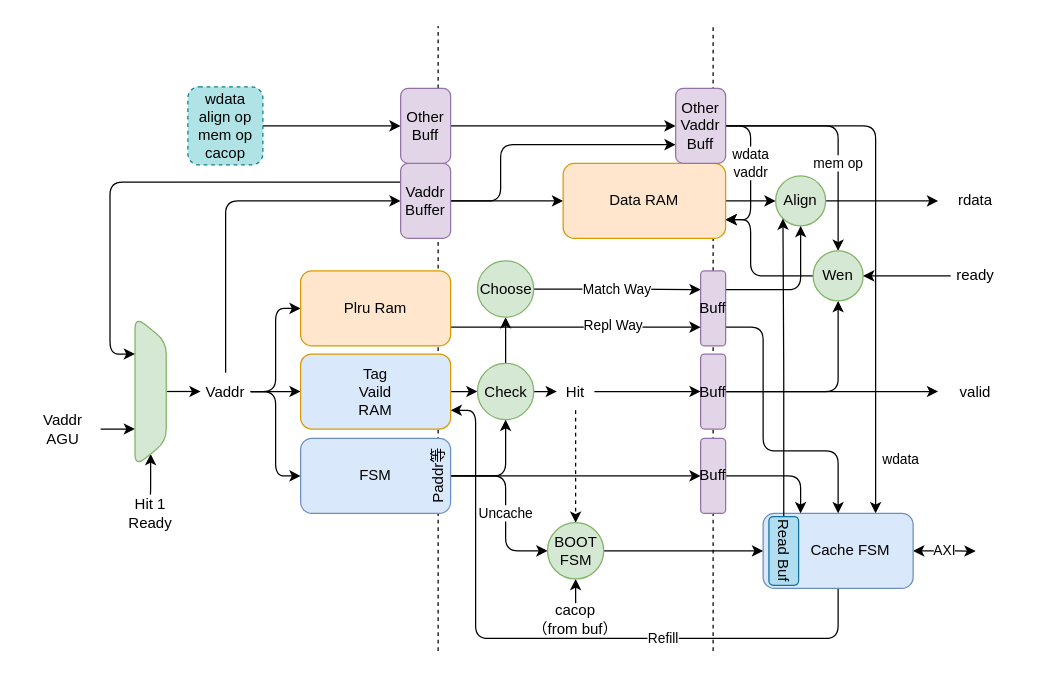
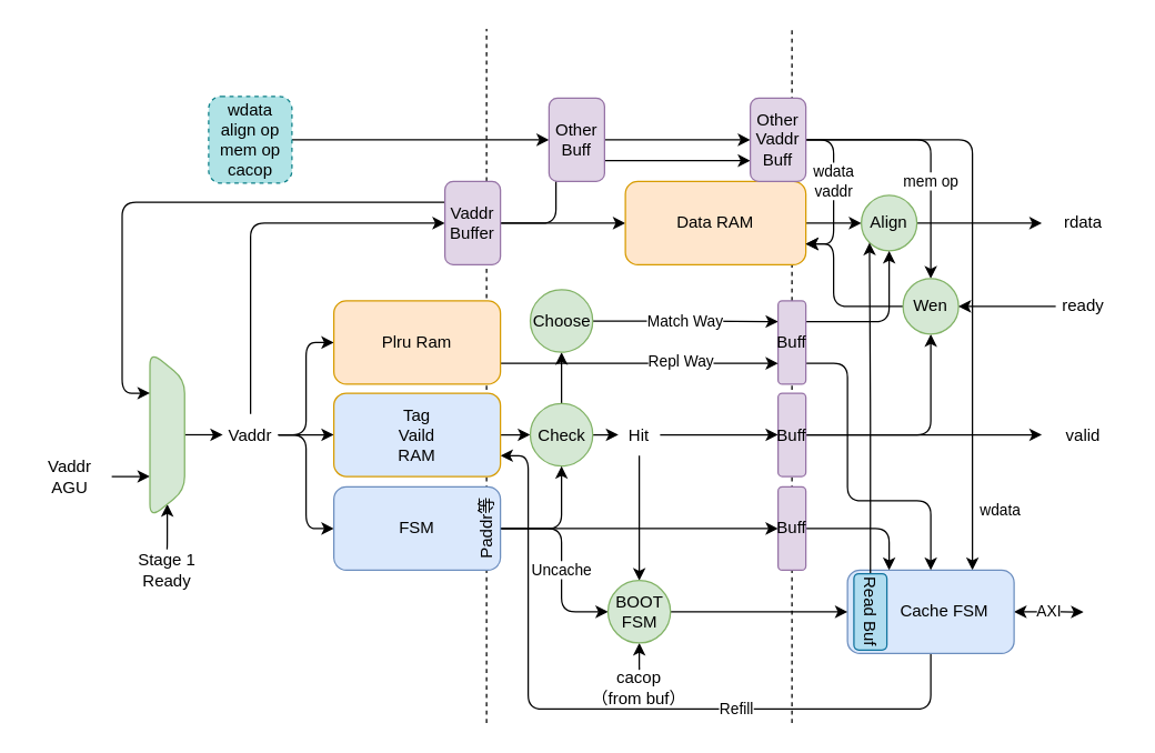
  <mxCell id="0" />
  <mxCell id="1" parent="0" />
  <mxCell id="2" style="edgeStyle=orthogonalEdgeStyle;rounded=1;orthogonalLoop=1;jettySize=auto;html=1;exitX=1;exitY=0.5;exitDx=0;exitDy=0;entryX=0;entryY=0.5;entryDx=0;entryDy=0;" parent="1" source="6" target="58" edge="1"><mxGeometry relative="1" as="geometry"><mxPoint x="210" y="430" as="targetPoint" /></mxGeometry></mxCell>
  <mxCell id="3" style="edgeStyle=orthogonalEdgeStyle;rounded=1;orthogonalLoop=1;jettySize=auto;html=1;exitX=1;exitY=0.5;exitDx=0;exitDy=0;entryX=0;entryY=0.5;entryDx=0;entryDy=0;" parent="1" source="6" target="59" edge="1"><mxGeometry relative="1" as="geometry"><mxPoint x="210" y="150" as="targetPoint" /></mxGeometry></mxCell>
  <mxCell id="4" style="edgeStyle=orthogonalEdgeStyle;rounded=1;orthogonalLoop=1;jettySize=auto;html=1;exitX=0.5;exitY=0;exitDx=0;exitDy=0;entryX=0;entryY=0.5;entryDx=0;entryDy=0;" parent="1" source="6" target="53" edge="1"><mxGeometry relative="1" as="geometry" /></mxCell>
  <mxCell id="5" style="edgeStyle=orthogonalEdgeStyle;rounded=1;orthogonalLoop=1;jettySize=auto;html=1;exitX=1;exitY=0.5;exitDx=0;exitDy=0;entryX=0;entryY=0.5;entryDx=0;entryDy=0;" parent="1" source="6" target="61" edge="1"><mxGeometry relative="1" as="geometry"><mxPoint x="230" y="240" as="targetPoint" /></mxGeometry></mxCell>
  <mxCell id="6" value="Vaddr" style="text;html=1;align=center;verticalAlign=middle;whiteSpace=wrap;rounded=1;" parent="1" vertex="1"><mxGeometry x="160" y="297.5" width="40" height="30" as="geometry" /></mxCell>
  <mxCell id="7" style="edgeStyle=orthogonalEdgeStyle;rounded=1;orthogonalLoop=1;jettySize=auto;html=1;exitX=1;exitY=0.5;exitDx=0;exitDy=0;" parent="1" source="59" target="14" edge="1"><mxGeometry relative="1" as="geometry"><mxPoint x="420" y="312.5" as="targetPoint" /></mxGeometry></mxCell>
  <mxCell id="8" style="edgeStyle=orthogonalEdgeStyle;rounded=1;orthogonalLoop=1;jettySize=auto;html=1;exitX=0.5;exitY=0;exitDx=0;exitDy=0;entryX=0;entryY=0.5;entryDx=0;entryDy=0;" parent="1" source="11" target="6" edge="1"><mxGeometry relative="1" as="geometry" /></mxCell>
  <mxCell id="9" style="edgeStyle=orthogonalEdgeStyle;rounded=1;orthogonalLoop=1;jettySize=auto;html=1;exitX=0.75;exitY=1;exitDx=0;exitDy=0;startArrow=classic;startFill=1;endArrow=none;endFill=0;" parent="1" source="11" target="28" edge="1"><mxGeometry relative="1" as="geometry"><mxPoint x="80" y="342.6" as="targetPoint" /></mxGeometry></mxCell>
  <mxCell id="10" style="edgeStyle=orthogonalEdgeStyle;rounded=1;orthogonalLoop=1;jettySize=auto;html=1;exitX=1;exitY=0.5;exitDx=0;exitDy=0;startArrow=classic;startFill=1;endArrow=none;endFill=0;" edge="1" parent="1" source="11" target="70"><mxGeometry relative="1" as="geometry"><mxPoint x="119.81" y="410" as="targetPoint" /></mxGeometry></mxCell>
  <mxCell id="11" value="" style="shape=trapezoid;perimeter=trapezoidPerimeter;whiteSpace=wrap;html=1;fixedSize=1;rotation=90;rounded=1;fillColor=#d5e8d4;strokeColor=#82b366;" parent="1" vertex="1"><mxGeometry x="60" y="300" width="120" height="25" as="geometry" /></mxCell>
  <mxCell id="12" style="edgeStyle=orthogonalEdgeStyle;rounded=1;orthogonalLoop=1;jettySize=auto;html=1;exitX=1;exitY=0.5;exitDx=0;exitDy=0;" parent="1" source="14" target="17" edge="1"><mxGeometry relative="1" as="geometry"><mxPoint x="440" y="312.397" as="targetPoint" /></mxGeometry></mxCell>
  <mxCell id="13" style="edgeStyle=orthogonalEdgeStyle;rounded=1;orthogonalLoop=1;jettySize=auto;html=1;exitX=0.5;exitY=0;exitDx=0;exitDy=0;entryX=0.5;entryY=1;entryDx=0;entryDy=0;" parent="1" source="14" target="22" edge="1"><mxGeometry relative="1" as="geometry" /></mxCell>
  <mxCell id="14" value="Check" style="ellipse;whiteSpace=wrap;html=1;aspect=fixed;rounded=1;fillColor=#d5e8d4;strokeColor=#82b366;" parent="1" vertex="1"><mxGeometry x="381.5" y="290" width="45" height="45" as="geometry" /></mxCell>
  <mxCell id="15" style="edgeStyle=orthogonalEdgeStyle;rounded=1;orthogonalLoop=1;jettySize=auto;html=1;exitX=1;exitY=0.5;exitDx=0;exitDy=0;" parent="1" source="17" target="52" edge="1"><mxGeometry relative="1" as="geometry"><mxPoint x="545" y="312.5" as="targetPoint" /></mxGeometry></mxCell>
- <mxCell id="16" style="edgeStyle=orthogonalEdgeStyle;rounded=1;orthogonalLoop=1;jettySize=auto;html=1;exitX=0.5;exitY=1;exitDx=0;exitDy=0;entryX=0.5;entryY=0;entryDx=0;entryDy=0;dashed=1;" edge="1" parent="1" source="17" target="67"><mxGeometry relative="1" as="geometry" /></mxCell>
+ <mxCell id="16" style="edgeStyle=orthogonalEdgeStyle;rounded=1;orthogonalLoop=1;jettySize=auto;html=1;exitX=0.5;exitY=1;exitDx=0;exitDy=0;entryX=0.5;entryY=0;entryDx=0;entryDy=0;" edge="1" parent="1" source="17" target="67"><mxGeometry relative="1" as="geometry" /></mxCell>
  <mxCell id="17" value="Hit" style="text;html=1;align=center;verticalAlign=middle;whiteSpace=wrap;rounded=1;" parent="1" vertex="1"><mxGeometry x="445" y="297.5" width="30" height="30" as="geometry" /></mxCell>
  <mxCell id="18" style="edgeStyle=orthogonalEdgeStyle;rounded=1;orthogonalLoop=1;jettySize=auto;html=1;exitX=1;exitY=0.5;exitDx=0;exitDy=0;" parent="1" source="53" target="25" edge="1"><mxGeometry relative="1" as="geometry"><mxPoint x="600" y="160.167" as="targetPoint" /></mxGeometry></mxCell>
  <mxCell id="19" style="edgeStyle=orthogonalEdgeStyle;rounded=1;orthogonalLoop=1;jettySize=auto;html=1;exitX=1;exitY=0.5;exitDx=0;exitDy=0;entryX=0;entryY=0.75;entryDx=0;entryDy=0;" parent="1" source="53" target="35" edge="1"><mxGeometry relative="1" as="geometry"><Array as="points"><mxPoint x="400" y="160" /><mxPoint x="400" y="115" /></Array></mxGeometry></mxCell>
  <mxCell id="20" style="edgeStyle=orthogonalEdgeStyle;rounded=1;orthogonalLoop=1;jettySize=auto;html=1;exitX=0;exitY=0.25;exitDx=0;exitDy=0;entryX=0.25;entryY=1;entryDx=0;entryDy=0;" parent="1" source="53" target="11" edge="1"><mxGeometry relative="1" as="geometry" /></mxCell>
  <mxCell id="21" value="Match Way" style="edgeStyle=orthogonalEdgeStyle;rounded=1;orthogonalLoop=1;jettySize=auto;html=1;exitX=1;exitY=0.5;exitDx=0;exitDy=0;entryX=0;entryY=0.25;entryDx=0;entryDy=0;" edge="1" parent="1" source="22" target="51"><mxGeometry relative="1" as="geometry" /></mxCell>
  <mxCell id="22" value="&lt;div&gt;&lt;span style=&quot;background-color: initial;&quot;&gt;Choose&lt;/span&gt;&lt;/div&gt;" style="ellipse;whiteSpace=wrap;html=1;aspect=fixed;rounded=1;fillColor=#d5e8d4;strokeColor=#82b366;" parent="1" vertex="1"><mxGeometry x="381.5" y="208" width="45" height="45" as="geometry" /></mxCell>
  <mxCell id="23" value="" style="endArrow=none;dashed=1;html=1;rounded=1;" parent="1" edge="1" source="51"><mxGeometry width="50" height="50" relative="1" as="geometry"><mxPoint x="570" y="520" as="sourcePoint" /><mxPoint x="570" y="20" as="targetPoint" /></mxGeometry></mxCell>
  <mxCell id="24" style="edgeStyle=orthogonalEdgeStyle;rounded=1;orthogonalLoop=1;jettySize=auto;html=1;exitX=1;exitY=0.5;exitDx=0;exitDy=0;" parent="1" source="25" target="30" edge="1"><mxGeometry relative="1" as="geometry"><mxPoint x="620" y="160" as="targetPoint" /></mxGeometry></mxCell>
  <mxCell id="25" value="Data RAM" style="rounded=1;whiteSpace=wrap;html=1;fillColor=#ffe6cc;strokeColor=#d79b00;" parent="1" vertex="1"><mxGeometry x="450" y="130" width="130" height="60" as="geometry" /></mxCell>
  <mxCell id="26" style="edgeStyle=orthogonalEdgeStyle;rounded=1;orthogonalLoop=1;jettySize=auto;html=1;exitX=1;exitY=0.5;exitDx=0;exitDy=0;" parent="1" source="52" target="43" edge="1"><mxGeometry relative="1" as="geometry"><mxPoint x="710" y="312.524" as="targetPoint" /></mxGeometry></mxCell>
  <mxCell id="27" style="edgeStyle=orthogonalEdgeStyle;rounded=1;orthogonalLoop=1;jettySize=auto;html=1;exitX=1;exitY=0.5;exitDx=0;exitDy=0;entryX=0.5;entryY=1;entryDx=0;entryDy=0;" parent="1" source="52" target="39" edge="1"><mxGeometry relative="1" as="geometry" /></mxCell>
  <mxCell id="28" value="Vaddr&lt;div&gt;AGU&lt;/div&gt;" style="text;html=1;align=center;verticalAlign=middle;whiteSpace=wrap;rounded=1;" parent="1" vertex="1"><mxGeometry y="327.5" width="60" height="30" as="geometry" x="20" /></mxCell>
  <mxCell id="29" style="edgeStyle=orthogonalEdgeStyle;rounded=1;orthogonalLoop=1;jettySize=auto;html=1;exitX=1;exitY=0.5;exitDx=0;exitDy=0;" parent="1" source="30" target="42" edge="1"><mxGeometry relative="1" as="geometry"><mxPoint x="710" y="160" as="targetPoint" /></mxGeometry></mxCell>
  <mxCell id="30" value="Align" style="ellipse;whiteSpace=wrap;html=1;aspect=fixed;fillColor=#d5e8d4;strokeColor=#82b366;rounded=1;" parent="1" vertex="1"><mxGeometry x="620" y="140" width="40" height="40" as="geometry" /></mxCell>
  <mxCell id="31" style="edgeStyle=orthogonalEdgeStyle;rounded=1;orthogonalLoop=1;jettySize=auto;html=1;exitX=1;exitY=0.5;exitDx=0;exitDy=0;entryX=0;entryY=0.5;entryDx=0;entryDy=0;" parent="1" source="54" target="35" edge="1"><mxGeometry relative="1" as="geometry" /></mxCell>
  <mxCell id="32" value="mem op" style="edgeStyle=orthogonalEdgeStyle;rounded=1;orthogonalLoop=1;jettySize=auto;html=1;exitX=1;exitY=0.5;exitDx=0;exitDy=0;" parent="1" source="35" target="39" edge="1"><mxGeometry x="0.263" relative="1" as="geometry"><mxPoint as="offset" /></mxGeometry></mxCell>
  <mxCell id="33" value="wdata&lt;div&gt;vaddr&lt;/div&gt;" style="edgeStyle=orthogonalEdgeStyle;rounded=1;orthogonalLoop=1;jettySize=auto;html=1;exitX=1;exitY=0.5;exitDx=0;exitDy=0;entryX=1;entryY=0.75;entryDx=0;entryDy=0;" parent="1" source="35" target="25" edge="1"><mxGeometry x="-0.131" relative="1" as="geometry"><mxPoint as="offset" /></mxGeometry></mxCell>
  <mxCell id="34" value="&lt;br&gt;&lt;span style=&quot;color: rgb(0, 0, 0); font-family: Helvetica; font-size: 11px; font-style: normal; font-variant-ligatures: normal; font-variant-caps: normal; font-weight: 400; letter-spacing: normal; orphans: 2; text-align: center; text-indent: 0px; text-transform: none; widows: 2; word-spacing: 0px; -webkit-text-stroke-width: 0px; white-space: nowrap; text-decoration-thickness: initial; text-decoration-style: initial; text-decoration-color: initial; float: none; display: inline !important;&quot;&gt;wdata&lt;/span&gt;" style="edgeStyle=orthogonalEdgeStyle;rounded=1;orthogonalLoop=1;jettySize=auto;html=1;exitX=1;exitY=0.5;exitDx=0;exitDy=0;entryX=0.75;entryY=0;entryDx=0;entryDy=0;labelBackgroundColor=none;" edge="1" parent="1" source="35" target="47"><mxGeometry x="0.767" y="20" relative="1" as="geometry"><mxPoint as="offset" /></mxGeometry></mxCell>
  <mxCell id="35" value="Other&lt;div&gt;Vaddr&lt;br&gt;&lt;div&gt;Buff&lt;/div&gt;&lt;/div&gt;" style="rounded=1;whiteSpace=wrap;html=1;fillColor=#e1d5e7;strokeColor=#9673a6;" parent="1" vertex="1"><mxGeometry x="540" y="70" width="40" height="60" as="geometry" /></mxCell>
  <mxCell id="36" style="edgeStyle=orthogonalEdgeStyle;rounded=1;orthogonalLoop=1;jettySize=auto;html=1;exitX=1;exitY=0.5;exitDx=0;exitDy=0;entryX=0;entryY=0.5;entryDx=0;entryDy=0;" parent="1" source="37" target="54" edge="1"><mxGeometry relative="1" as="geometry" /></mxCell>
  <mxCell id="37" value="wdata&lt;div&gt;align op&lt;/div&gt;&lt;div&gt;mem op&lt;/div&gt;&lt;div&gt;cacop&lt;/div&gt;" style="text;html=1;align=center;verticalAlign=middle;whiteSpace=wrap;rounded=1;strokeColor=#0e8088;dashed=1;fillColor=#b0e3e6;" parent="1" vertex="1"><mxGeometry x="149.81" y="68.75" width="60" height="62.5" as="geometry" /></mxCell>
  <mxCell id="38" style="edgeStyle=orthogonalEdgeStyle;rounded=1;orthogonalLoop=1;jettySize=auto;html=1;exitX=0;exitY=0.5;exitDx=0;exitDy=0;entryX=1;entryY=0.75;entryDx=0;entryDy=0;" parent="1" source="39" target="25" edge="1"><mxGeometry relative="1" as="geometry"><Array as="points"><mxPoint x="600" y="220" /><mxPoint x="600" y="175" /></Array></mxGeometry></mxCell>
  <mxCell id="39" value="Wen" style="ellipse;whiteSpace=wrap;html=1;aspect=fixed;fillColor=#d5e8d4;strokeColor=#82b366;rounded=1;" parent="1" vertex="1"><mxGeometry x="650" y="200" width="40" height="40" as="geometry" /></mxCell>
  <mxCell id="40" style="edgeStyle=orthogonalEdgeStyle;rounded=1;orthogonalLoop=1;jettySize=auto;html=1;exitX=0;exitY=0.5;exitDx=0;exitDy=0;entryX=1;entryY=0.5;entryDx=0;entryDy=0;" parent="1" source="41" target="39" edge="1"><mxGeometry relative="1" as="geometry" /></mxCell>
  <mxCell id="41" value="ready" style="text;html=1;align=center;verticalAlign=middle;whiteSpace=wrap;rounded=1;" parent="1" vertex="1"><mxGeometry x="760" y="205" width="40" height="30" as="geometry" /></mxCell>
  <mxCell id="42" value="rdata" style="text;html=1;align=center;verticalAlign=middle;whiteSpace=wrap;rounded=1;" parent="1" vertex="1"><mxGeometry x="750" y="145" width="60" height="30" as="geometry" /></mxCell>
  <mxCell id="43" value="valid" style="text;html=1;align=center;verticalAlign=middle;whiteSpace=wrap;rounded=1;" parent="1" vertex="1"><mxGeometry x="750" y="297.504" width="60" height="30" as="geometry" /></mxCell>
  <mxCell id="44" value="" style="endArrow=none;dashed=1;html=1;rounded=1;" parent="1" edge="1"><mxGeometry width="50" height="50" relative="1" as="geometry"><mxPoint x="350" y="520" as="sourcePoint" /><mxPoint x="350" y="20" as="targetPoint" /></mxGeometry></mxCell>
  <mxCell id="45" value="Refill" style="edgeStyle=orthogonalEdgeStyle;rounded=1;orthogonalLoop=1;jettySize=auto;html=1;exitX=0.5;exitY=1;exitDx=0;exitDy=0;entryX=1;entryY=0.75;entryDx=0;entryDy=0;" edge="1" parent="1" source="47" target="59"><mxGeometry x="-0.324" relative="1" as="geometry"><Array as="points"><mxPoint x="670" y="510" /><mxPoint x="380" y="510" /><mxPoint x="380" y="327" /></Array><mxPoint as="offset" /></mxGeometry></mxCell>
  <mxCell id="46" value="AXI" style="edgeStyle=orthogonalEdgeStyle;rounded=1;orthogonalLoop=1;jettySize=auto;html=1;exitX=1;exitY=0.5;exitDx=0;exitDy=0;startArrow=classic;startFill=1;" edge="1" parent="1" source="47"><mxGeometry relative="1" as="geometry"><mxPoint x="780" y="440.167" as="targetPoint" /></mxGeometry></mxCell>
  <mxCell id="47" value="&amp;nbsp; &amp;nbsp; &amp;nbsp; Cache FSM" style="rounded=1;whiteSpace=wrap;html=1;fillColor=#dae8fc;strokeColor=#6c8ebf;" vertex="1" parent="1"><mxGeometry x="610" y="410" width="120" height="60" as="geometry" /></mxCell>
  <mxCell id="48" value="" style="endArrow=none;dashed=1;html=1;rounded=1;" edge="1" parent="1" target="51"><mxGeometry width="50" height="50" relative="1" as="geometry"><mxPoint x="570" y="520" as="sourcePoint" /><mxPoint x="570" y="20" as="targetPoint" /></mxGeometry></mxCell>
  <mxCell id="49" style="edgeStyle=orthogonalEdgeStyle;rounded=1;orthogonalLoop=1;jettySize=auto;html=1;exitX=1;exitY=0.25;exitDx=0;exitDy=0;entryX=0.5;entryY=1;entryDx=0;entryDy=0;" edge="1" parent="1" source="51" target="30"><mxGeometry relative="1" as="geometry" /></mxCell>
  <mxCell id="50" style="edgeStyle=orthogonalEdgeStyle;rounded=1;orthogonalLoop=1;jettySize=auto;html=1;exitX=1;exitY=0.75;exitDx=0;exitDy=0;entryX=0.5;entryY=0;entryDx=0;entryDy=0;" edge="1" parent="1" source="51" target="47"><mxGeometry relative="1" as="geometry"><Array as="points"><mxPoint x="610" y="261" /><mxPoint x="610" y="360" /><mxPoint x="670" y="360" /></Array></mxGeometry></mxCell>
  <mxCell id="51" value="Buff" style="rounded=1;whiteSpace=wrap;html=1;fillColor=#e1d5e7;strokeColor=#9673a6;" vertex="1" parent="1"><mxGeometry x="560" y="216" width="20" height="60" as="geometry" /></mxCell>
  <mxCell id="52" value="Buff" style="rounded=1;whiteSpace=wrap;html=1;fillColor=#e1d5e7;strokeColor=#9673a6;" parent="1" vertex="1"><mxGeometry x="560" y="282.5" width="20" height="60" as="geometry" /></mxCell>
  <mxCell id="53" value="Vaddr Buffer" style="rounded=1;whiteSpace=wrap;html=1;fillColor=#e1d5e7;strokeColor=#9673a6;" parent="1" vertex="1"><mxGeometry x="320" y="130" width="40" height="60" as="geometry" /></mxCell>
- <mxCell id="54" value="Other&lt;div&gt;Buff&lt;/div&gt;" style="rounded=1;whiteSpace=wrap;html=1;fillColor=#e1d5e7;strokeColor=#9673a6;" parent="1" vertex="1"><mxGeometry x="320" y="70" width="40" height="60" as="geometry" /></mxCell>
+ <mxCell id="54" value="Other&lt;div&gt;Buff&lt;/div&gt;" style="rounded=1;whiteSpace=wrap;html=1;fillColor=#e1d5e7;strokeColor=#9673a6;" parent="1" vertex="1"><mxGeometry x="395" y="70" width="40" height="60" as="geometry" /></mxCell>
  <mxCell id="55" style="edgeStyle=orthogonalEdgeStyle;rounded=1;orthogonalLoop=1;jettySize=auto;html=1;exitX=1;exitY=0.5;exitDx=0;exitDy=0;entryX=0.5;entryY=1;entryDx=0;entryDy=0;" edge="1" parent="1" source="58" target="14"><mxGeometry relative="1" as="geometry" /></mxCell>
  <mxCell id="56" style="edgeStyle=orthogonalEdgeStyle;rounded=1;orthogonalLoop=1;jettySize=auto;html=1;exitX=1;exitY=0.5;exitDx=0;exitDy=0;" edge="1" parent="1" source="58" target="63"><mxGeometry relative="1" as="geometry" /></mxCell>
  <mxCell id="57" value="Uncache" style="edgeStyle=orthogonalEdgeStyle;rounded=1;orthogonalLoop=1;jettySize=auto;html=1;exitX=1;exitY=0.5;exitDx=0;exitDy=0;entryX=0;entryY=0.5;entryDx=0;entryDy=0;" edge="1" parent="1" target="67"><mxGeometry x="0.115" relative="1" as="geometry"><mxPoint x="354" y="380" as="sourcePoint" /><mxPoint x="431.5" y="439.99" as="targetPoint" /><Array as="points"><mxPoint x="404" y="380" /><mxPoint x="404" y="440" /></Array><mxPoint as="offset" /></mxGeometry></mxCell>
  <mxCell id="58" value="FSM" style="rounded=1;whiteSpace=wrap;html=1;fillColor=#dae8fc;strokeColor=#6c8ebf;" parent="1" vertex="1"><mxGeometry x="240" y="350" width="120" height="60" as="geometry" /></mxCell>
  <mxCell id="59" value="Tag&lt;div&gt;Vaild&lt;/div&gt;&lt;div&gt;RAM&lt;/div&gt;" style="rounded=1;whiteSpace=wrap;html=1;fillColor=#dae8fc;strokeColor=#d79b00;" parent="1" vertex="1"><mxGeometry x="240" y="282.5" width="120" height="60" as="geometry" /></mxCell>
  <mxCell id="60" value="Repl Way" style="edgeStyle=orthogonalEdgeStyle;rounded=1;orthogonalLoop=1;jettySize=auto;html=1;exitX=1;exitY=0.75;exitDx=0;exitDy=0;entryX=0;entryY=0.75;entryDx=0;entryDy=0;" edge="1" parent="1" source="61" target="51"><mxGeometry x="0.3" y="1" relative="1" as="geometry"><mxPoint as="offset" /></mxGeometry></mxCell>
  <mxCell id="61" value="Plru Ram" style="rounded=1;whiteSpace=wrap;html=1;fillColor=#ffe6cc;strokeColor=#d79b00;" parent="1" vertex="1"><mxGeometry x="240" y="216" width="120" height="60" as="geometry" /></mxCell>
  <mxCell id="62" style="edgeStyle=orthogonalEdgeStyle;rounded=1;orthogonalLoop=1;jettySize=auto;html=1;exitX=1;exitY=0.5;exitDx=0;exitDy=0;entryX=0.25;entryY=0;entryDx=0;entryDy=0;" edge="1" parent="1" source="63" target="47"><mxGeometry relative="1" as="geometry" /></mxCell>
  <mxCell id="63" value="Buff" style="rounded=1;whiteSpace=wrap;html=1;fillColor=#e1d5e7;strokeColor=#9673a6;" vertex="1" parent="1"><mxGeometry x="560" y="350" width="20" height="60" as="geometry" /></mxCell>
  <mxCell id="64" value="Paddr等" style="text;html=1;align=center;verticalAlign=middle;whiteSpace=wrap;rounded=0;rotation=-90;" vertex="1" parent="1"><mxGeometry x="320" y="365" width="60" height="30" as="geometry" /></mxCell>
  <mxCell id="65" style="edgeStyle=orthogonalEdgeStyle;rounded=1;orthogonalLoop=1;jettySize=auto;html=1;exitX=1;exitY=0.5;exitDx=0;exitDy=0;entryX=0;entryY=0.5;entryDx=0;entryDy=0;" edge="1" parent="1" source="67" target="47"><mxGeometry relative="1" as="geometry" /></mxCell>
  <mxCell id="66" style="edgeStyle=orthogonalEdgeStyle;rounded=1;orthogonalLoop=1;jettySize=auto;html=1;exitX=0.5;exitY=1;exitDx=0;exitDy=0;startArrow=classic;startFill=1;endArrow=none;endFill=0;" edge="1" parent="1" source="67" target="71"><mxGeometry relative="1" as="geometry"><mxPoint x="460.143" y="490" as="targetPoint" /></mxGeometry></mxCell>
  <mxCell id="67" value="BOOT&lt;div&gt;FSM&lt;/div&gt;" style="ellipse;whiteSpace=wrap;html=1;aspect=fixed;rounded=1;fillColor=#d5e8d4;strokeColor=#82b366;" vertex="1" parent="1"><mxGeometry x="437.5" y="417.49" width="45" height="45" as="geometry" /></mxCell>
  <mxCell id="68" style="edgeStyle=orthogonalEdgeStyle;rounded=1;orthogonalLoop=1;jettySize=auto;html=1;exitX=0;exitY=0.5;exitDx=0;exitDy=0;entryX=0;entryY=1;entryDx=0;entryDy=0;" edge="1" parent="1" source="69" target="30"><mxGeometry relative="1" as="geometry" /></mxCell>
  <mxCell id="69" value="Read Buf" style="rounded=1;whiteSpace=wrap;html=1;rotation=90;fillColor=#b1ddf0;strokeColor=#10739e;" vertex="1" parent="1"><mxGeometry x="599" y="428.12" width="55" height="23.75" as="geometry" /></mxCell>
- <mxCell id="70" value="Hit 1&lt;div&gt;Ready&lt;/div&gt;" style="text;html=1;align=center;verticalAlign=middle;whiteSpace=wrap;rounded=0;" vertex="1" parent="1"><mxGeometry x="89.81" y="395" width="60" height="30" as="geometry" /></mxCell>
+ <mxCell id="70" value="Stage 1&lt;div&gt;Ready&lt;/div&gt;" style="text;html=1;align=center;verticalAlign=middle;whiteSpace=wrap;rounded=0;" vertex="1" parent="1"><mxGeometry x="89.81" y="395" width="60" height="30" as="geometry" /></mxCell>
  <mxCell id="71" value="cacop&lt;div&gt;（from buf）&lt;/div&gt;" style="text;html=1;align=center;verticalAlign=middle;whiteSpace=wrap;rounded=0;" vertex="1" parent="1"><mxGeometry x="420.14" y="480" width="79.86" height="30" as="geometry" /></mxCell>
